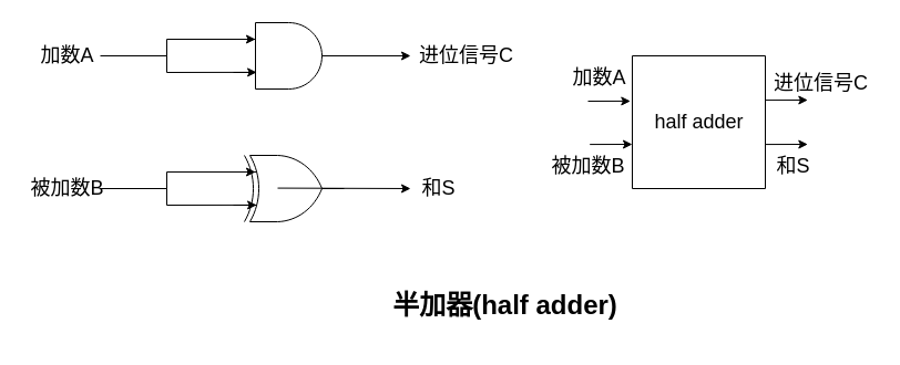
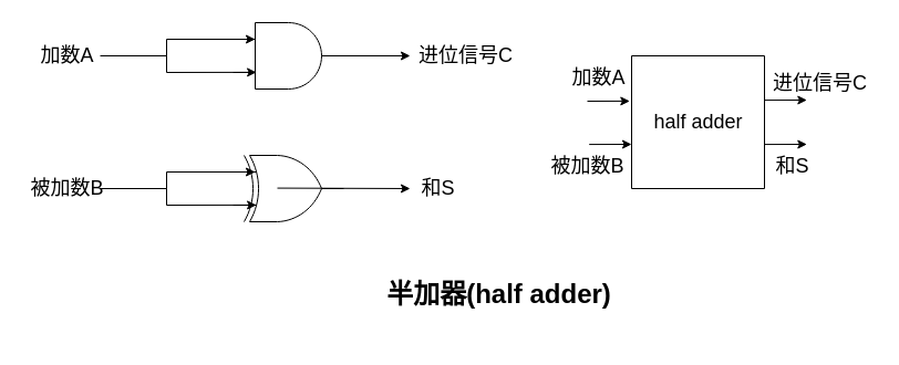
  <mxCell id="0" />
  <mxCell id="1" parent="0" />
  <mxCell id="2" value="" style="verticalLabelPosition=bottom;shadow=0;dashed=0;align=center;html=1;verticalAlign=top;shape=mxgraph.electrical.logic_gates.logic_gate;operation=and;metaEdit=0;dropTarget=0;snapToPoint=0;noLabel=0;negating=0;portConstraintRotation=0;allowArrows=1;fixDash=0;autosize=0;container=0;connectable=1;collapsible=0;recursiveResize=1;expand=1;backgroundOutline=0;movableLabel=0;" parent="1" vertex="1"><mxGeometry x="210" y="20" width="100" height="60" as="geometry" /></mxCell>
  <mxCell id="3" value="" style="verticalLabelPosition=bottom;shadow=0;dashed=0;align=center;html=1;verticalAlign=top;shape=mxgraph.electrical.logic_gates.logic_gate;operation=xor;" parent="1" vertex="1"><mxGeometry x="210" y="140" width="100" height="60" as="geometry" /></mxCell>
  <mxCell id="4" value="&lt;font style=&quot;font-size: 18px&quot;&gt;加数A&lt;/font&gt;" style="text;html=1;align=center;verticalAlign=middle;resizable=0;points=[];autosize=1;strokeColor=none;fillColor=none;" parent="1" vertex="1"><mxGeometry x="30" y="40" width="60" height="20" as="geometry" /></mxCell>
  <mxCell id="5" value="&lt;span style=&quot;font-size: 18px&quot;&gt;被加数B&lt;/span&gt;" style="text;html=1;align=center;verticalAlign=middle;resizable=0;points=[];autosize=1;strokeColor=none;fillColor=none;" parent="1" vertex="1"><mxGeometry x="20" y="160" width="80" height="20" as="geometry" /></mxCell>
  <mxCell id="6" value="" style="endArrow=classic;html=1;rounded=0;fontSize=18;strokeColor=default;strokeWidth=1;jumpStyle=sharp;exitX=1.021;exitY=0.5;exitDx=0;exitDy=0;exitPerimeter=0;entryX=0.2;entryY=0.25;entryDx=0;entryDy=0;entryPerimeter=0;" parent="1" source="4" target="2" edge="1"><mxGeometry width="50" height="50" relative="1" as="geometry"><mxPoint x="130" y="90" as="sourcePoint" /><mxPoint x="190" y="50" as="targetPoint" /><Array as="points"><mxPoint x="150" y="50" /><mxPoint x="150" y="35" /></Array></mxGeometry></mxCell>
  <mxCell id="7" value="" style="endArrow=classic;html=1;rounded=0;fontSize=18;strokeColor=default;strokeWidth=1;jumpStyle=sharp;entryX=0.211;entryY=0.748;entryDx=0;entryDy=0;entryPerimeter=0;" parent="1" target="2" edge="1"><mxGeometry width="50" height="50" relative="1" as="geometry"><mxPoint x="90" y="50" as="sourcePoint" /><mxPoint x="240" y="45" as="targetPoint" /><Array as="points"><mxPoint x="150" y="50" /><mxPoint x="150" y="65" /></Array></mxGeometry></mxCell>
  <mxCell id="8" value="" style="endArrow=classic;html=1;rounded=0;fontSize=18;strokeColor=default;strokeWidth=1;jumpStyle=sharp;exitX=1.021;exitY=0.5;exitDx=0;exitDy=0;exitPerimeter=0;entryX=0.2;entryY=0.25;entryDx=0;entryDy=0;entryPerimeter=0;" parent="1" edge="1"><mxGeometry width="50" height="50" relative="1" as="geometry"><mxPoint x="91.26" y="170" as="sourcePoint" /><mxPoint x="230" y="155" as="targetPoint" /><Array as="points"><mxPoint x="150" y="170" /><mxPoint x="150" y="155" /></Array></mxGeometry></mxCell>
  <mxCell id="9" value="" style="endArrow=classic;html=1;rounded=0;fontSize=18;strokeColor=default;strokeWidth=1;jumpStyle=sharp;entryX=0.211;entryY=0.748;entryDx=0;entryDy=0;entryPerimeter=0;" parent="1" edge="1"><mxGeometry width="50" height="50" relative="1" as="geometry"><mxPoint x="90" y="170" as="sourcePoint" /><mxPoint x="231.1" y="184.88" as="targetPoint" /><Array as="points"><mxPoint x="150" y="170" /><mxPoint x="150" y="185" /></Array></mxGeometry></mxCell>
  <mxCell id="10" value="" style="endArrow=classic;html=1;rounded=0;fontSize=18;strokeColor=default;strokeWidth=1;jumpStyle=sharp;" parent="1" edge="1"><mxGeometry width="50" height="50" relative="1" as="geometry"><mxPoint x="290" y="50" as="sourcePoint" /><mxPoint x="370" y="50" as="targetPoint" /></mxGeometry></mxCell>
  <mxCell id="11" value="" style="endArrow=classic;html=1;rounded=0;fontSize=18;strokeColor=default;strokeWidth=1;jumpStyle=sharp;" parent="1" edge="1"><mxGeometry width="50" height="50" relative="1" as="geometry"><mxPoint x="250" y="169.58" as="sourcePoint" /><mxPoint x="370" y="170" as="targetPoint" /></mxGeometry></mxCell>
  <mxCell id="12" value="进位信号C" style="text;html=1;align=center;verticalAlign=middle;resizable=0;points=[];autosize=1;strokeColor=none;fillColor=none;fontSize=18;" parent="1" vertex="1"><mxGeometry x="370" y="35" width="100" height="30" as="geometry" /></mxCell>
  <mxCell id="13" value="和S" style="text;html=1;align=center;verticalAlign=middle;resizable=0;points=[];autosize=1;strokeColor=none;fillColor=none;fontSize=18;" parent="1" vertex="1"><mxGeometry x="370" y="155" width="50" height="30" as="geometry" /></mxCell>
- <mxCell id="14" value="&lt;p&gt;&lt;b&gt;&lt;font style=&quot;font-size: 24px&quot;&gt;半加器(half adder)&lt;/font&gt;&lt;/b&gt;&lt;/p&gt;" style="text;html=1;align=center;verticalAlign=middle;resizable=0;points=[];autosize=1;strokeColor=none;fillColor=none;fontSize=18;" parent="1" vertex="1"><mxGeometry x="349" y="244" width="212" height="64" as="geometry" /></mxCell>
+ <mxCell id="14" value="&lt;p&gt;&lt;b&gt;&lt;font style=&quot;font-size: 24px&quot;&gt;半加器(half adder)&lt;/font&gt;&lt;/b&gt;&lt;/p&gt;" style="text;html=1;align=center;verticalAlign=middle;resizable=0;points=[];autosize=1;strokeColor=none;fillColor=none;fontSize=18;" parent="1" vertex="1"><mxGeometry x="344" y="234" width="212" height="64" as="geometry" /></mxCell>
  <mxCell id="15" value="" style="swimlane;startSize=0;fontSize=18;gradientColor=#ffffff;collapsible=0;" parent="1" vertex="1"><mxGeometry x="570" y="50" width="120" height="120" as="geometry" /></mxCell>
  <mxCell id="16" value="" style="endArrow=classic;html=1;rounded=0;fontSize=18;strokeColor=default;strokeWidth=1;jumpStyle=sharp;entryX=-0.014;entryY=0.341;entryDx=0;entryDy=0;entryPerimeter=0;" parent="1" target="15" edge="1"><mxGeometry width="50" height="50" relative="1" as="geometry"><mxPoint x="530" y="91" as="sourcePoint" /><mxPoint x="670" y="70" as="targetPoint" /></mxGeometry></mxCell>
  <mxCell id="17" value="" style="endArrow=classic;html=1;rounded=0;fontSize=18;strokeColor=default;strokeWidth=1;jumpStyle=sharp;entryX=-0.014;entryY=0.341;entryDx=0;entryDy=0;entryPerimeter=0;" parent="1" edge="1"><mxGeometry width="50" height="50" relative="1" as="geometry"><mxPoint x="531.68" y="130.08" as="sourcePoint" /><mxPoint x="570" y="130" as="targetPoint" /></mxGeometry></mxCell>
  <mxCell id="18" value="" style="endArrow=classic;html=1;rounded=0;fontSize=18;strokeColor=default;strokeWidth=1;jumpStyle=sharp;entryX=-0.014;entryY=0.341;entryDx=0;entryDy=0;entryPerimeter=0;" parent="1" edge="1"><mxGeometry width="50" height="50" relative="1" as="geometry"><mxPoint x="690" y="90.08" as="sourcePoint" /><mxPoint x="728.32" y="90" as="targetPoint" /></mxGeometry></mxCell>
  <mxCell id="19" value="" style="endArrow=classic;html=1;rounded=0;fontSize=18;strokeColor=default;strokeWidth=1;jumpStyle=sharp;entryX=-0.014;entryY=0.341;entryDx=0;entryDy=0;entryPerimeter=0;" parent="1" edge="1"><mxGeometry width="50" height="50" relative="1" as="geometry"><mxPoint x="690" y="130.08" as="sourcePoint" /><mxPoint x="728.32" y="130" as="targetPoint" /></mxGeometry></mxCell>
  <mxCell id="20" value="&lt;font style=&quot;font-size: 18px&quot;&gt;加数A&lt;/font&gt;" style="text;html=1;align=center;verticalAlign=middle;resizable=0;points=[];autosize=1;strokeColor=none;fillColor=none;" parent="1" vertex="1"><mxGeometry x="510" y="60" width="60" height="20" as="geometry" /></mxCell>
  <mxCell id="21" value="&lt;span style=&quot;font-size: 18px&quot;&gt;被加数B&lt;/span&gt;" style="text;html=1;align=center;verticalAlign=middle;resizable=0;points=[];autosize=1;strokeColor=none;fillColor=none;" parent="1" vertex="1"><mxGeometry x="490" y="140" width="80" height="20" as="geometry" /></mxCell>
  <mxCell id="22" value="进位信号C" style="text;html=1;align=center;verticalAlign=middle;resizable=0;points=[];autosize=1;strokeColor=none;fillColor=none;fontSize=18;" parent="1" vertex="1"><mxGeometry x="690" y="60" width="100" height="30" as="geometry" /></mxCell>
  <mxCell id="23" value="和S" style="text;html=1;align=center;verticalAlign=middle;resizable=0;points=[];autosize=1;strokeColor=none;fillColor=none;fontSize=18;" parent="1" vertex="1"><mxGeometry x="690" y="135" width="50" height="30" as="geometry" /></mxCell>
  <mxCell id="24" value="half adder" style="text;html=1;align=center;verticalAlign=middle;resizable=0;points=[];autosize=1;strokeColor=none;fillColor=none;fontSize=18;" parent="1" vertex="1"><mxGeometry x="580" y="95" width="100" height="30" as="geometry" /></mxCell>
